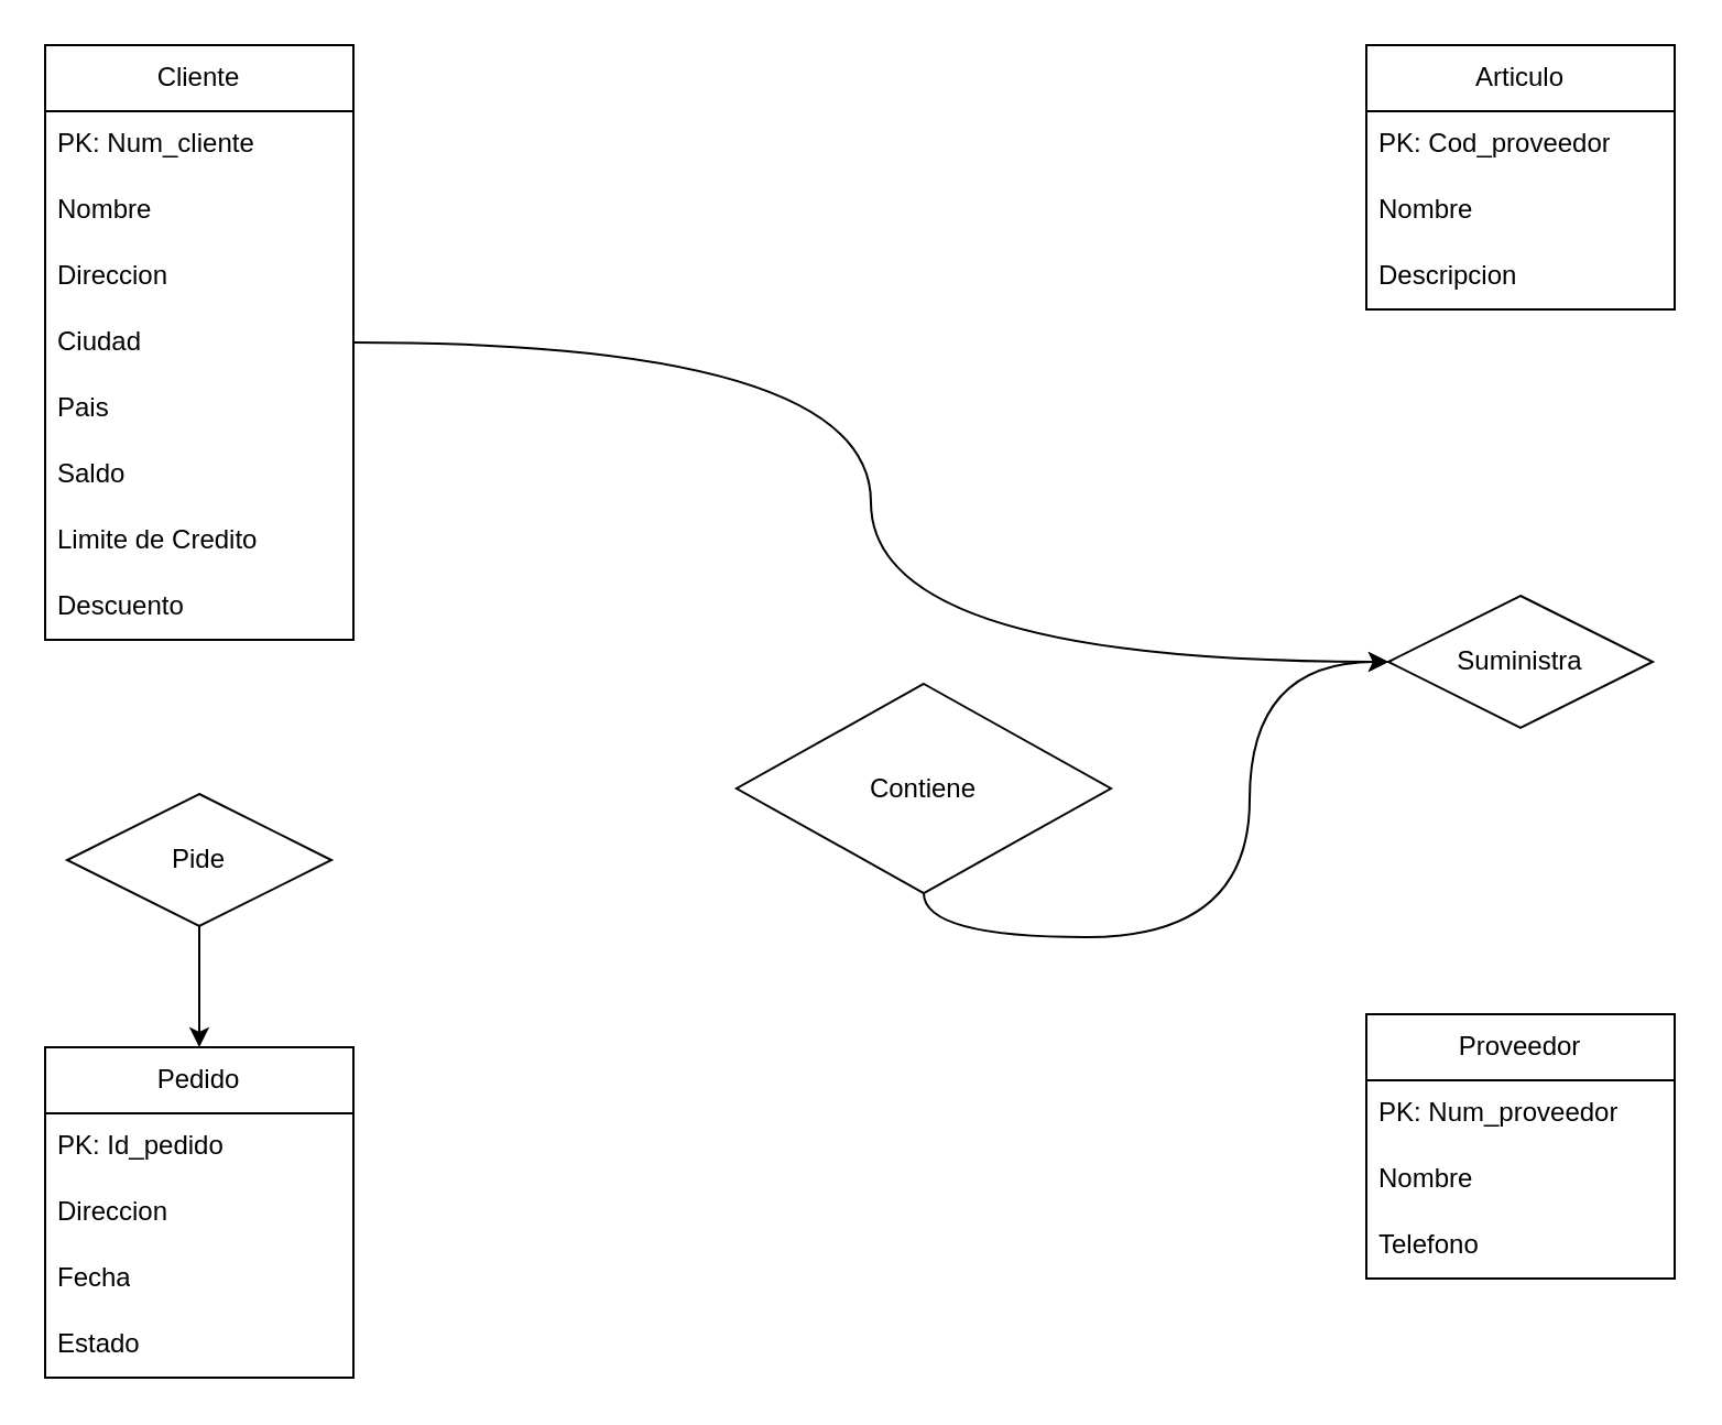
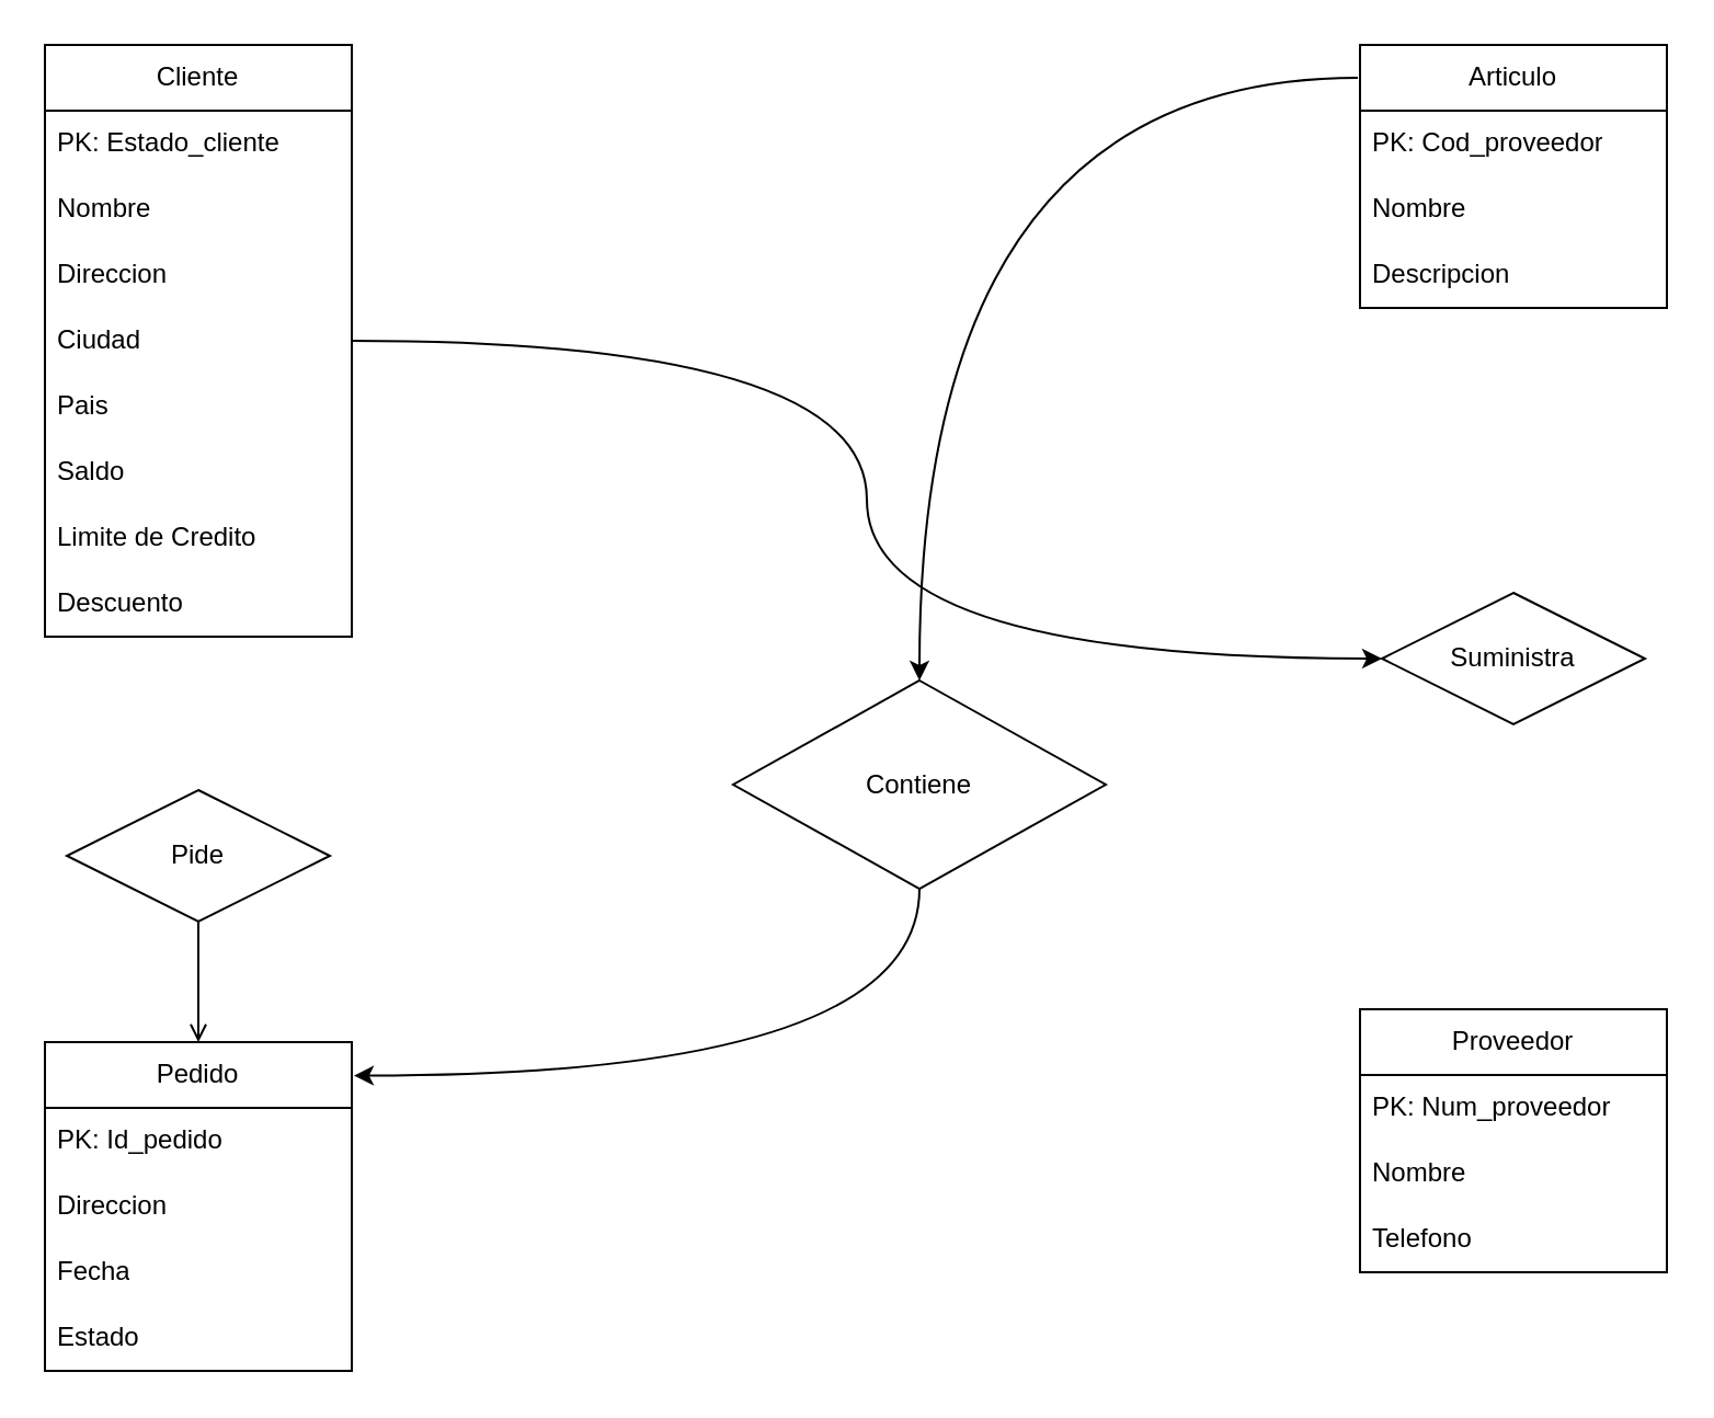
  <mxCell id="0" />
  <mxCell id="1" parent="0" />
  <mxCell id="2" style="edgeStyle=orthogonalEdgeStyle;rounded=0;orthogonalLoop=1;jettySize=auto;html=1;curved=1;" edge="1" parent="1" source="3" target="28"><mxGeometry relative="1" as="geometry" /></mxCell>
  <mxCell id="3" value="Cliente" style="swimlane;fontStyle=0;childLayout=stackLayout;horizontal=1;startSize=30;horizontalStack=0;resizeParent=1;resizeParentMax=0;resizeLast=0;collapsible=1;marginBottom=0;whiteSpace=wrap;html=1;" vertex="1" parent="1"><mxGeometry x="20" y="20" width="140" height="270" as="geometry" /></mxCell>
- <mxCell id="4" value="PK: Num_cliente" style="text;strokeColor=none;fillColor=none;align=left;verticalAlign=middle;spacingLeft=4;spacingRight=4;overflow=hidden;points=[[0,0.5],[1,0.5]];portConstraint=eastwest;rotatable=0;whiteSpace=wrap;html=1;" vertex="1" parent="3"><mxGeometry y="30" width="140" height="30" as="geometry" /></mxCell>
+ <mxCell id="4" value="PK: Estado_cliente" style="text;strokeColor=none;fillColor=none;align=left;verticalAlign=middle;spacingLeft=4;spacingRight=4;overflow=hidden;points=[[0,0.5],[1,0.5]];portConstraint=eastwest;rotatable=0;whiteSpace=wrap;html=1;" vertex="1" parent="3"><mxGeometry y="30" width="140" height="30" as="geometry" /></mxCell>
  <mxCell id="5" value="Nombre" style="text;strokeColor=none;fillColor=none;align=left;verticalAlign=middle;spacingLeft=4;spacingRight=4;overflow=hidden;points=[[0,0.5],[1,0.5]];portConstraint=eastwest;rotatable=0;whiteSpace=wrap;html=1;" vertex="1" parent="3"><mxGeometry y="60" width="140" height="30" as="geometry" /></mxCell>
  <mxCell id="6" value="Direccion" style="text;strokeColor=none;fillColor=none;align=left;verticalAlign=middle;spacingLeft=4;spacingRight=4;overflow=hidden;points=[[0,0.5],[1,0.5]];portConstraint=eastwest;rotatable=0;whiteSpace=wrap;html=1;" vertex="1" parent="3"><mxGeometry y="90" width="140" height="30" as="geometry" /></mxCell>
  <mxCell id="7" value="Ciudad" style="text;strokeColor=none;fillColor=none;align=left;verticalAlign=middle;spacingLeft=4;spacingRight=4;overflow=hidden;points=[[0,0.5],[1,0.5]];portConstraint=eastwest;rotatable=0;whiteSpace=wrap;html=1;" vertex="1" parent="3"><mxGeometry y="120" width="140" height="30" as="geometry" /></mxCell>
  <mxCell id="8" value="Pais" style="text;strokeColor=none;fillColor=none;align=left;verticalAlign=middle;spacingLeft=4;spacingRight=4;overflow=hidden;points=[[0,0.5],[1,0.5]];portConstraint=eastwest;rotatable=0;whiteSpace=wrap;html=1;" vertex="1" parent="3"><mxGeometry y="150" width="140" height="30" as="geometry" /></mxCell>
  <mxCell id="9" value="Saldo" style="text;strokeColor=none;fillColor=none;align=left;verticalAlign=middle;spacingLeft=4;spacingRight=4;overflow=hidden;points=[[0,0.5],[1,0.5]];portConstraint=eastwest;rotatable=0;whiteSpace=wrap;html=1;" vertex="1" parent="3"><mxGeometry y="180" width="140" height="30" as="geometry" /></mxCell>
  <mxCell id="10" value="Limite de Credito" style="text;strokeColor=none;fillColor=none;align=left;verticalAlign=middle;spacingLeft=4;spacingRight=4;overflow=hidden;points=[[0,0.5],[1,0.5]];portConstraint=eastwest;rotatable=0;whiteSpace=wrap;html=1;" vertex="1" parent="3"><mxGeometry y="210" width="140" height="30" as="geometry" /></mxCell>
  <mxCell id="11" value="Descuento" style="text;strokeColor=none;fillColor=none;align=left;verticalAlign=middle;spacingLeft=4;spacingRight=4;overflow=hidden;points=[[0,0.5],[1,0.5]];portConstraint=eastwest;rotatable=0;whiteSpace=wrap;html=1;" vertex="1" parent="3"><mxGeometry y="240" width="140" height="30" as="geometry" /></mxCell>
  <mxCell id="12" value="Articulo" style="swimlane;fontStyle=0;childLayout=stackLayout;horizontal=1;startSize=30;horizontalStack=0;resizeParent=1;resizeParentMax=0;resizeLast=0;collapsible=1;marginBottom=0;whiteSpace=wrap;html=1;" vertex="1" parent="1"><mxGeometry x="620" y="20" width="140" height="120" as="geometry" /></mxCell>
  <mxCell id="13" value="PK: Cod_proveedor" style="text;strokeColor=none;fillColor=none;align=left;verticalAlign=middle;spacingLeft=4;spacingRight=4;overflow=hidden;points=[[0,0.5],[1,0.5]];portConstraint=eastwest;rotatable=0;whiteSpace=wrap;html=1;" vertex="1" parent="12"><mxGeometry y="30" width="140" height="30" as="geometry" /></mxCell>
  <mxCell id="14" value="Nombre" style="text;strokeColor=none;fillColor=none;align=left;verticalAlign=middle;spacingLeft=4;spacingRight=4;overflow=hidden;points=[[0,0.5],[1,0.5]];portConstraint=eastwest;rotatable=0;whiteSpace=wrap;html=1;" vertex="1" parent="12"><mxGeometry y="60" width="140" height="30" as="geometry" /></mxCell>
  <mxCell id="15" value="Descripcion" style="text;strokeColor=none;fillColor=none;align=left;verticalAlign=middle;spacingLeft=4;spacingRight=4;overflow=hidden;points=[[0,0.5],[1,0.5]];portConstraint=eastwest;rotatable=0;whiteSpace=wrap;html=1;" vertex="1" parent="12"><mxGeometry y="90" width="140" height="30" as="geometry" /></mxCell>
  <mxCell id="16" value="Pedido" style="swimlane;fontStyle=0;childLayout=stackLayout;horizontal=1;startSize=30;horizontalStack=0;resizeParent=1;resizeParentMax=0;resizeLast=0;collapsible=1;marginBottom=0;whiteSpace=wrap;html=1;" vertex="1" parent="1"><mxGeometry x="20" y="475" width="140" height="150" as="geometry" /></mxCell>
  <mxCell id="17" value="PK: Id_pedido" style="text;strokeColor=none;fillColor=none;align=left;verticalAlign=middle;spacingLeft=4;spacingRight=4;overflow=hidden;points=[[0,0.5],[1,0.5]];portConstraint=eastwest;rotatable=0;whiteSpace=wrap;html=1;" vertex="1" parent="16"><mxGeometry y="30" width="140" height="30" as="geometry" /></mxCell>
  <mxCell id="18" value="Direccion" style="text;strokeColor=none;fillColor=none;align=left;verticalAlign=middle;spacingLeft=4;spacingRight=4;overflow=hidden;points=[[0,0.5],[1,0.5]];portConstraint=eastwest;rotatable=0;whiteSpace=wrap;html=1;" vertex="1" parent="16"><mxGeometry y="60" width="140" height="30" as="geometry" /></mxCell>
  <mxCell id="19" value="Fecha" style="text;strokeColor=none;fillColor=none;align=left;verticalAlign=middle;spacingLeft=4;spacingRight=4;overflow=hidden;points=[[0,0.5],[1,0.5]];portConstraint=eastwest;rotatable=0;whiteSpace=wrap;html=1;" vertex="1" parent="16"><mxGeometry y="90" width="140" height="30" as="geometry" /></mxCell>
  <mxCell id="20" value="Estado" style="text;strokeColor=none;fillColor=none;align=left;verticalAlign=middle;spacingLeft=4;spacingRight=4;overflow=hidden;points=[[0,0.5],[1,0.5]];portConstraint=eastwest;rotatable=0;whiteSpace=wrap;html=1;" vertex="1" parent="16"><mxGeometry y="120" width="140" height="30" as="geometry" /></mxCell>
  <mxCell id="21" value="Proveedor" style="swimlane;fontStyle=0;childLayout=stackLayout;horizontal=1;startSize=30;horizontalStack=0;resizeParent=1;resizeParentMax=0;resizeLast=0;collapsible=1;marginBottom=0;whiteSpace=wrap;html=1;" vertex="1" parent="1"><mxGeometry x="620" y="460" width="140" height="120" as="geometry" /></mxCell>
  <mxCell id="22" value="PK: Num_proveedor" style="text;strokeColor=none;fillColor=none;align=left;verticalAlign=middle;spacingLeft=4;spacingRight=4;overflow=hidden;points=[[0,0.5],[1,0.5]];portConstraint=eastwest;rotatable=0;whiteSpace=wrap;html=1;" vertex="1" parent="21"><mxGeometry y="30" width="140" height="30" as="geometry" /></mxCell>
  <mxCell id="23" value="Nombre" style="text;strokeColor=none;fillColor=none;align=left;verticalAlign=middle;spacingLeft=4;spacingRight=4;overflow=hidden;points=[[0,0.5],[1,0.5]];portConstraint=eastwest;rotatable=0;whiteSpace=wrap;html=1;" vertex="1" parent="21"><mxGeometry y="60" width="140" height="30" as="geometry" /></mxCell>
  <mxCell id="24" value="Telefono" style="text;strokeColor=none;fillColor=none;align=left;verticalAlign=middle;spacingLeft=4;spacingRight=4;overflow=hidden;points=[[0,0.5],[1,0.5]];portConstraint=eastwest;rotatable=0;whiteSpace=wrap;html=1;" vertex="1" parent="21"><mxGeometry y="90" width="140" height="30" as="geometry" /></mxCell>
- <mxCell id="25" style="edgeStyle=orthogonalEdgeStyle;rounded=0;orthogonalLoop=1;jettySize=auto;html=1;exitX=0.5;exitY=1;exitDx=0;exitDy=0;entryX=0.5;entryY=0;entryDx=0;entryDy=0;curved=1;" edge="1" parent="1" source="26" target="16"><mxGeometry relative="1" as="geometry" /></mxCell>
+ <mxCell id="25" style="edgeStyle=orthogonalEdgeStyle;rounded=0;orthogonalLoop=1;jettySize=auto;html=1;exitX=0.5;exitY=1;exitDx=0;exitDy=0;entryX=0.5;entryY=0;entryDx=0;entryDy=0;curved=1;endArrow=open;" edge="1" parent="1" source="26" target="16"><mxGeometry relative="1" as="geometry" /></mxCell>
  <mxCell id="26" value="Pide" style="shape=rhombus;perimeter=rhombusPerimeter;whiteSpace=wrap;html=1;align=center;" vertex="1" parent="1"><mxGeometry x="30" y="360" width="120" height="60" as="geometry" /></mxCell>
  <mxCell id="27" value="Contiene" style="shape=rhombus;perimeter=rhombusPerimeter;whiteSpace=wrap;html=1;align=center;" vertex="1" parent="1"><mxGeometry x="334" y="310" width="170" height="95" as="geometry" /></mxCell>
  <mxCell id="28" value="Suministra" style="shape=rhombus;perimeter=rhombusPerimeter;whiteSpace=wrap;html=1;align=center;" vertex="1" parent="1"><mxGeometry x="630" y="270" width="120" height="60" as="geometry" /></mxCell>
- <mxCell id="30" style="edgeStyle=orthogonalEdgeStyle;rounded=0;orthogonalLoop=1;jettySize=auto;html=1;exitX=0.5;exitY=1;exitDx=0;exitDy=0;curved=1;" edge="1" parent="1" source="27" target="28"><mxGeometry relative="1" as="geometry" /></mxCell>
+ <mxCell id="29" style="edgeStyle=orthogonalEdgeStyle;rounded=0;orthogonalLoop=1;jettySize=auto;html=1;exitX=-0.007;exitY=0.125;exitDx=0;exitDy=0;entryX=0.5;entryY=0;entryDx=0;entryDy=0;curved=1;exitPerimeter=0;" edge="1" parent="1" source="12" target="27"><mxGeometry relative="1" as="geometry" /></mxCell>
+ <mxCell id="30" style="edgeStyle=orthogonalEdgeStyle;rounded=0;orthogonalLoop=1;jettySize=auto;html=1;exitX=0.5;exitY=1;exitDx=0;exitDy=0;entryX=1.007;entryY=0.102;entryDx=0;entryDy=0;entryPerimeter=0;curved=1;" edge="1" parent="1" source="27" target="16"><mxGeometry relative="1" as="geometry" /></mxCell>
